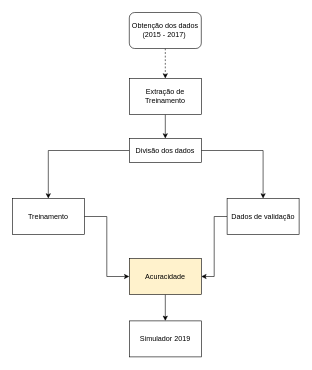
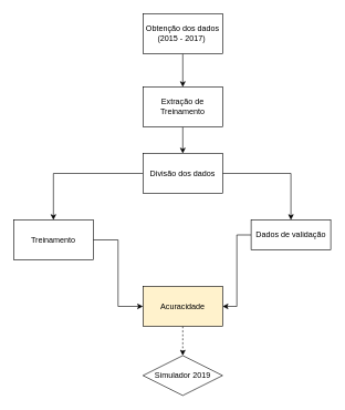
  <mxCell id="0" />
  <mxCell id="1" parent="0" />
- <mxCell id="2" style="edgeStyle=orthogonalEdgeStyle;rounded=0;orthogonalLoop=1;jettySize=auto;html=1;dashed=1;" edge="1" parent="1" source="3" target="5"><mxGeometry relative="1" as="geometry" /></mxCell>
- <mxCell id="3" value="Obtenção dos dados&lt;br&gt;(2015 - 2017)&amp;nbsp;&lt;br&gt;" style="whiteSpace=wrap;html=1;rounded=1;" vertex="1" parent="1"><mxGeometry x="215" y="20" width="120" height="60" as="geometry" /></mxCell>
+ <mxCell id="2" style="edgeStyle=orthogonalEdgeStyle;rounded=0;orthogonalLoop=1;jettySize=auto;html=1;" edge="1" parent="1" source="3" target="5"><mxGeometry relative="1" as="geometry" /></mxCell>
+ <mxCell id="3" value="Obtenção dos dados&lt;br&gt;(2015 - 2017)&amp;nbsp;&lt;br&gt;" style="rounded=0;whiteSpace=wrap;html=1;" vertex="1" parent="1"><mxGeometry x="215" y="20" width="120" height="60" as="geometry" /></mxCell>
  <mxCell id="4" style="edgeStyle=orthogonalEdgeStyle;rounded=0;orthogonalLoop=1;jettySize=auto;html=1;" edge="1" parent="1" source="5" target="8"><mxGeometry relative="1" as="geometry" /></mxCell>
  <mxCell id="5" value="Extração de Treinamento&lt;br&gt;" style="rounded=0;whiteSpace=wrap;html=1;" vertex="1" parent="1"><mxGeometry x="215" y="130" width="120" height="60" as="geometry" /></mxCell>
  <mxCell id="6" style="edgeStyle=orthogonalEdgeStyle;rounded=0;orthogonalLoop=1;jettySize=auto;html=1;" edge="1" parent="1" source="8" target="10"><mxGeometry relative="1" as="geometry" /></mxCell>
  <mxCell id="7" style="edgeStyle=orthogonalEdgeStyle;rounded=0;orthogonalLoop=1;jettySize=auto;html=1;" edge="1" parent="1" source="8" target="12"><mxGeometry relative="1" as="geometry" /></mxCell>
- <mxCell id="8" value="Divisão dos dados&lt;br&gt;" style="rounded=0;whiteSpace=wrap;html=1;" vertex="1" parent="1"><mxGeometry x="215" y="230" width="120" height="40" as="geometry" /></mxCell>
+ <mxCell id="8" value="Divisão dos dados&lt;br&gt;" style="rounded=0;whiteSpace=wrap;html=1;" vertex="1" parent="1"><mxGeometry x="215" y="230" width="120" height="60" as="geometry" /></mxCell>
  <mxCell id="9" style="edgeStyle=orthogonalEdgeStyle;rounded=0;orthogonalLoop=1;jettySize=auto;html=1;entryX=0;entryY=0.5;entryDx=0;entryDy=0;" edge="1" parent="1" source="10" target="14"><mxGeometry relative="1" as="geometry" /></mxCell>
  <mxCell id="10" value="Treinamento&lt;br&gt;" style="rounded=0;whiteSpace=wrap;html=1;" vertex="1" parent="1"><mxGeometry x="20" y="330" width="120" height="60" as="geometry" /></mxCell>
  <mxCell id="11" style="edgeStyle=orthogonalEdgeStyle;rounded=0;orthogonalLoop=1;jettySize=auto;html=1;entryX=1;entryY=0.5;entryDx=0;entryDy=0;" edge="1" parent="1" source="12" target="14"><mxGeometry relative="1" as="geometry" /></mxCell>
- <mxCell id="12" value="Dados de validação" style="rounded=0;whiteSpace=wrap;html=1;" vertex="1" parent="1"><mxGeometry x="378" y="330" width="120" height="60" as="geometry" /></mxCell>
- <mxCell id="13" style="edgeStyle=orthogonalEdgeStyle;rounded=0;orthogonalLoop=1;jettySize=auto;html=1;" edge="1" parent="1" source="14" target="15"><mxGeometry relative="1" as="geometry" /></mxCell>
+ <mxCell id="12" value="Dados de validação" style="rounded=0;whiteSpace=wrap;html=1;" vertex="1" parent="1"><mxGeometry x="378" y="330" width="120" height="45" as="geometry" /></mxCell>
+ <mxCell id="13" style="edgeStyle=orthogonalEdgeStyle;rounded=0;orthogonalLoop=1;jettySize=auto;html=1;dashed=1;" edge="1" parent="1" source="14" target="15"><mxGeometry relative="1" as="geometry" /></mxCell>
  <mxCell id="14" value="Acuracidade" style="rounded=0;whiteSpace=wrap;html=1;fillColor=#fff2cc;" vertex="1" parent="1"><mxGeometry x="215" y="430" width="120" height="60" as="geometry" /></mxCell>
- <mxCell id="15" value="Simulador 2019" style="rounded=0;whiteSpace=wrap;html=1;" vertex="1" parent="1"><mxGeometry x="215" y="534" width="120" height="60" as="geometry" /></mxCell>
+ <mxCell id="15" value="Simulador 2019" style="rhombus;whiteSpace=wrap;html=1;" vertex="1" parent="1"><mxGeometry x="215" y="534" width="120" height="60" as="geometry" /></mxCell>
